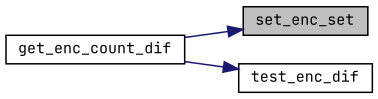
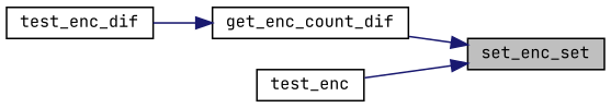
  digraph {
    fontname="JetBrains Mono"
    rankdir=RL
    node [color=black fillcolor=white fontname="JetBrains Mono" fontsize=10 shape=record style=filled]
    edge [color=midnightblue dir=back fontname="JetBrains Mono" fontsize=10 labelfontname=Helvetica labelfontsize=10 style=solid]
    n1 [fillcolor=grey75 fontcolor=black height=0.2 label=set_enc_set width=0.4]
    n2 [height=0.2 label=get_enc_count_dif width=0.4]
+   n3 [height=0.2 label=test_enc width=0.4]
    n4 [height=0.2 label=test_enc_dif width=0.4]
    n1 -> n2
-   n4 -> n2
+   n1 -> n3
+   n2 -> n4
  }
